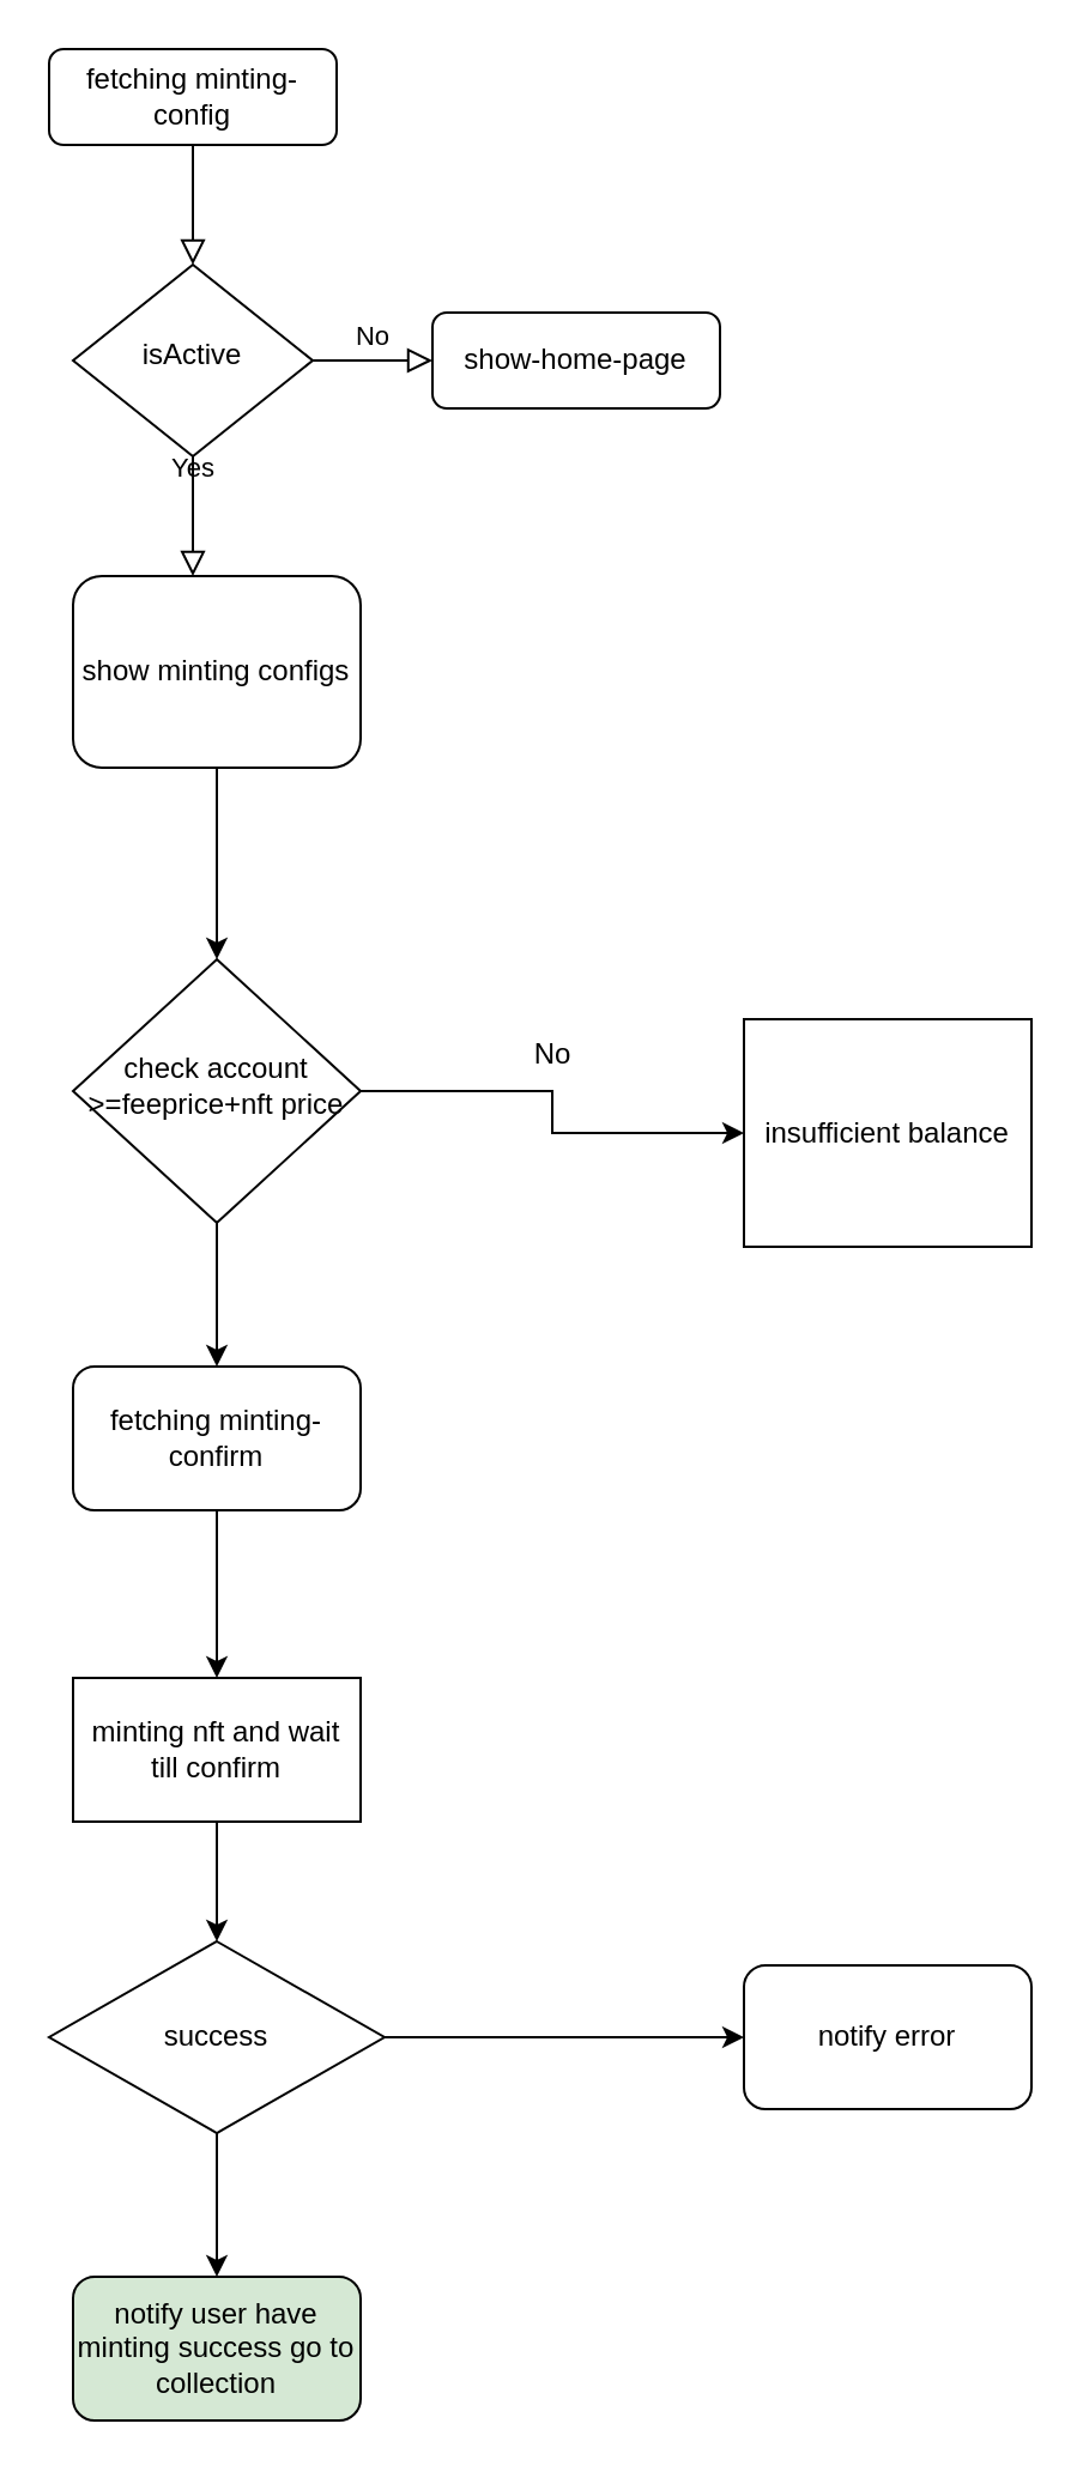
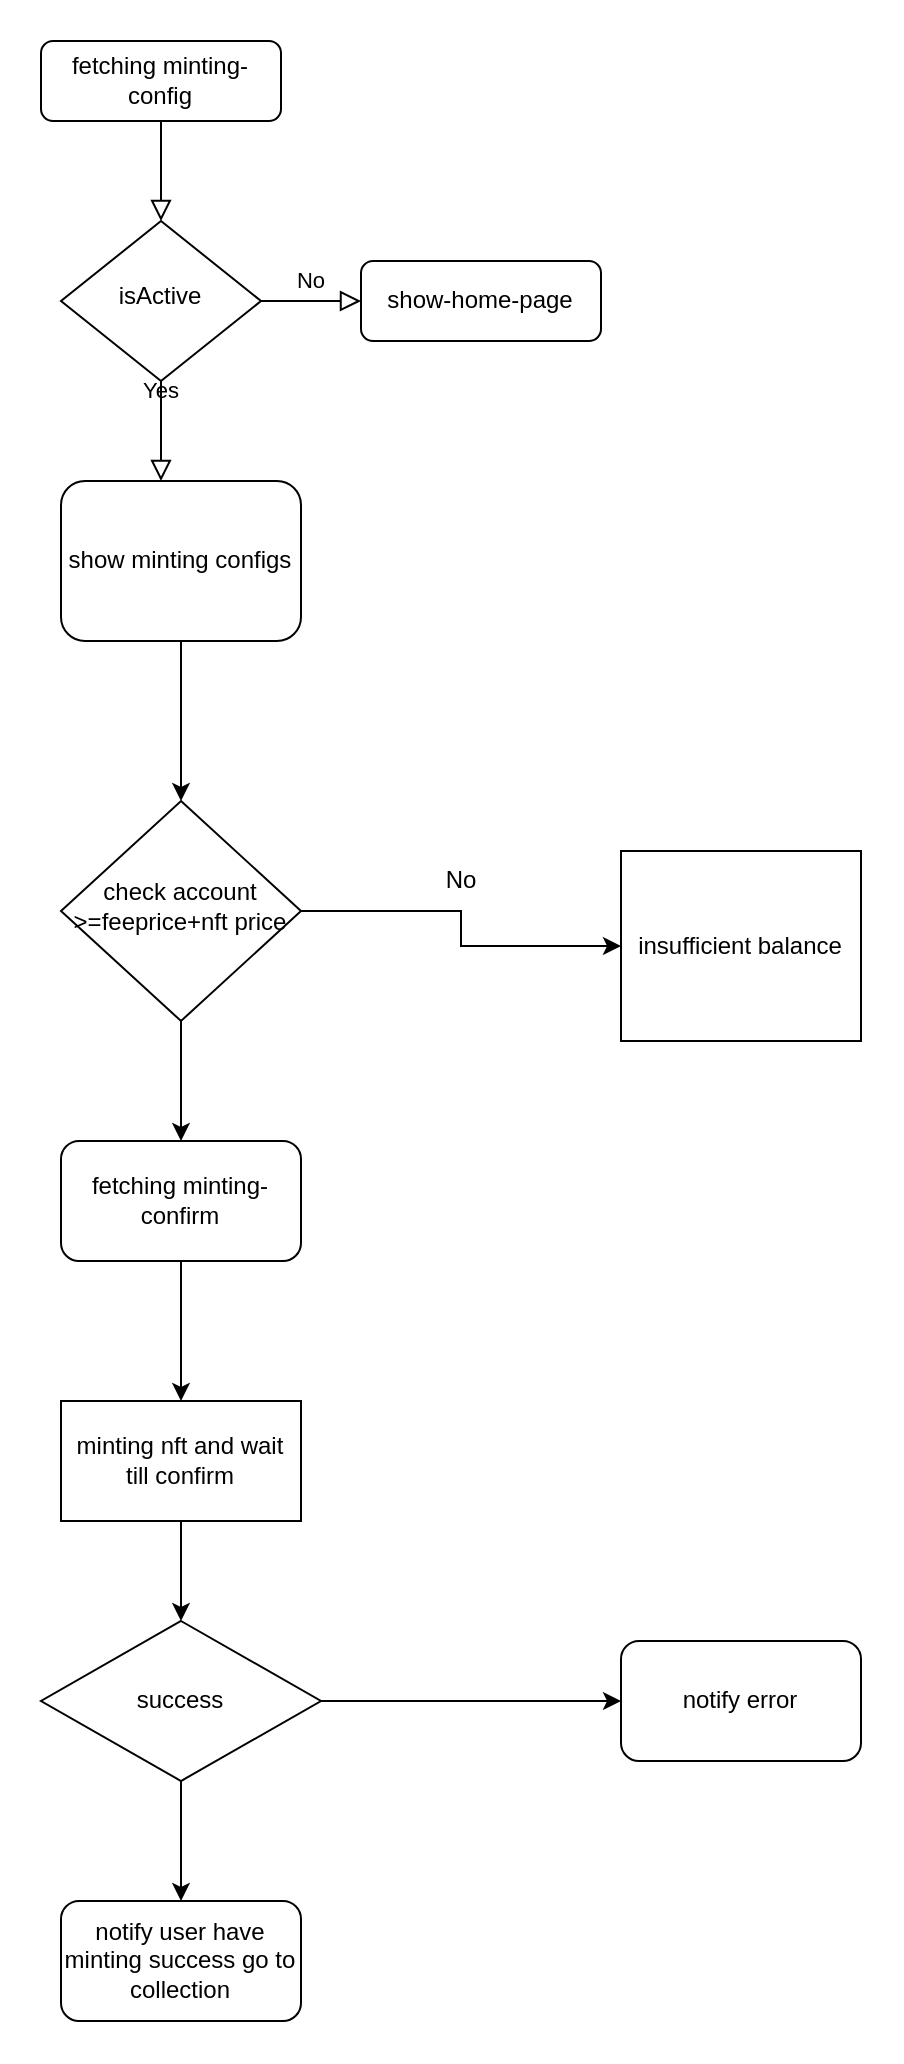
  <mxCell id="0" />
  <mxCell id="1" parent="0" />
  <mxCell id="2" value="" style="rounded=0;html=1;jettySize=auto;orthogonalLoop=1;fontSize=11;endArrow=block;endFill=0;endSize=8;strokeWidth=1;shadow=0;labelBackgroundColor=none;edgeStyle=orthogonalEdgeStyle;" parent="1" source="3" target="6" edge="1"><mxGeometry relative="1" as="geometry" /></mxCell>
  <mxCell id="3" value="fetching minting-config" style="rounded=1;whiteSpace=wrap;html=1;fontSize=12;glass=0;strokeWidth=1;shadow=0;" parent="1" vertex="1"><mxGeometry x="20" y="20" width="120" height="40" as="geometry" /></mxCell>
  <mxCell id="4" value="Yes" style="rounded=0;html=1;jettySize=auto;orthogonalLoop=1;fontSize=11;endArrow=block;endFill=0;endSize=8;strokeWidth=1;shadow=0;labelBackgroundColor=none;edgeStyle=orthogonalEdgeStyle;" parent="1" source="6" edge="1"><mxGeometry y="20" relative="1" as="geometry"><mxPoint as="offset" /><mxPoint x="80" y="240" as="targetPoint" /></mxGeometry></mxCell>
  <mxCell id="5" value="No" style="edgeStyle=orthogonalEdgeStyle;rounded=0;html=1;jettySize=auto;orthogonalLoop=1;fontSize=11;endArrow=block;endFill=0;endSize=8;strokeWidth=1;shadow=0;labelBackgroundColor=none;" parent="1" source="6" target="7" edge="1"><mxGeometry y="10" relative="1" as="geometry"><mxPoint as="offset" /></mxGeometry></mxCell>
  <mxCell id="6" value="isActive" style="rhombus;whiteSpace=wrap;html=1;shadow=0;fontFamily=Helvetica;fontSize=12;align=center;strokeWidth=1;spacing=6;spacingTop=-4;" parent="1" vertex="1"><mxGeometry x="30" y="110" width="100" height="80" as="geometry" /></mxCell>
  <mxCell id="7" value="show-home-page" style="rounded=1;whiteSpace=wrap;html=1;fontSize=12;glass=0;strokeWidth=1;shadow=0;" parent="1" vertex="1"><mxGeometry x="180" y="130" width="120" height="40" as="geometry" /></mxCell>
  <mxCell id="8" style="edgeStyle=orthogonalEdgeStyle;rounded=0;orthogonalLoop=1;jettySize=auto;html=1;entryX=0.5;entryY=0;entryDx=0;entryDy=0;" edge="1" parent="1" source="9" target="12"><mxGeometry relative="1" as="geometry" /></mxCell>
  <mxCell id="9" value="show minting configs" style="rounded=1;whiteSpace=wrap;html=1;fontSize=12;glass=0;strokeWidth=1;shadow=0;" parent="1" vertex="1"><mxGeometry x="30" y="240" width="120" height="80" as="geometry" /></mxCell>
  <mxCell id="10" style="edgeStyle=orthogonalEdgeStyle;rounded=0;orthogonalLoop=1;jettySize=auto;html=1;entryX=0;entryY=0.5;entryDx=0;entryDy=0;" edge="1" parent="1" source="12" target="13"><mxGeometry relative="1" as="geometry" /></mxCell>
  <mxCell id="11" style="edgeStyle=orthogonalEdgeStyle;rounded=0;orthogonalLoop=1;jettySize=auto;html=1;" edge="1" parent="1" source="12" target="16"><mxGeometry relative="1" as="geometry"><mxPoint x="90" y="570" as="targetPoint" /></mxGeometry></mxCell>
  <mxCell id="12" value="check account &amp;gt;=feeprice+nft price" style="rhombus;whiteSpace=wrap;html=1;shadow=0;fontFamily=Helvetica;fontSize=12;align=center;strokeWidth=1;spacing=6;spacingTop=-4;" vertex="1" parent="1"><mxGeometry x="30" y="400" width="120" height="110" as="geometry" /></mxCell>
  <mxCell id="13" value="insufficient balance" style="rounded=0;whiteSpace=wrap;html=1;" vertex="1" parent="1"><mxGeometry x="310" y="425" width="120" height="95" as="geometry" /></mxCell>
  <mxCell id="14" value="No" style="text;html=1;align=center;verticalAlign=middle;resizable=0;points=[];autosize=1;strokeColor=none;fillColor=none;" vertex="1" parent="1"><mxGeometry x="210" y="425" width="40" height="30" as="geometry" /></mxCell>
  <mxCell id="15" style="edgeStyle=orthogonalEdgeStyle;rounded=0;orthogonalLoop=1;jettySize=auto;html=1;entryX=0.5;entryY=0;entryDx=0;entryDy=0;" edge="1" parent="1" source="16" target="18"><mxGeometry relative="1" as="geometry" /></mxCell>
  <mxCell id="16" value="fetching minting-confirm" style="rounded=1;whiteSpace=wrap;html=1;" vertex="1" parent="1"><mxGeometry x="30" y="570" width="120" height="60" as="geometry" /></mxCell>
  <mxCell id="17" style="edgeStyle=orthogonalEdgeStyle;rounded=0;orthogonalLoop=1;jettySize=auto;html=1;entryX=0.5;entryY=0;entryDx=0;entryDy=0;" edge="1" parent="1" source="18" target="21"><mxGeometry relative="1" as="geometry" /></mxCell>
  <mxCell id="18" value="minting nft and wait till confirm" style="rounded=0;whiteSpace=wrap;html=1;" vertex="1" parent="1"><mxGeometry x="30" y="700" width="120" height="60" as="geometry" /></mxCell>
  <mxCell id="19" style="edgeStyle=orthogonalEdgeStyle;rounded=0;orthogonalLoop=1;jettySize=auto;html=1;" edge="1" parent="1" source="21"><mxGeometry relative="1" as="geometry"><mxPoint x="90" y="950" as="targetPoint" /></mxGeometry></mxCell>
  <mxCell id="20" style="edgeStyle=orthogonalEdgeStyle;rounded=0;orthogonalLoop=1;jettySize=auto;html=1;" edge="1" parent="1" source="21" target="23"><mxGeometry relative="1" as="geometry"><mxPoint x="280" y="850" as="targetPoint" /></mxGeometry></mxCell>
  <mxCell id="21" value="success" style="rhombus;whiteSpace=wrap;html=1;" vertex="1" parent="1"><mxGeometry x="20" y="810" width="140" height="80" as="geometry" /></mxCell>
- <mxCell id="22" value="notify user have minting success go to collection" style="rounded=1;whiteSpace=wrap;html=1;fillColor=#d5e8d4;" vertex="1" parent="1"><mxGeometry x="30" y="950" width="120" height="60" as="geometry" /></mxCell>
+ <mxCell id="22" value="notify user have minting success go to collection" style="rounded=1;whiteSpace=wrap;html=1;" vertex="1" parent="1"><mxGeometry x="30" y="950" width="120" height="60" as="geometry" /></mxCell>
  <mxCell id="23" value="notify error" style="rounded=1;whiteSpace=wrap;html=1;" vertex="1" parent="1"><mxGeometry x="310" y="820" width="120" height="60" as="geometry" /></mxCell>
